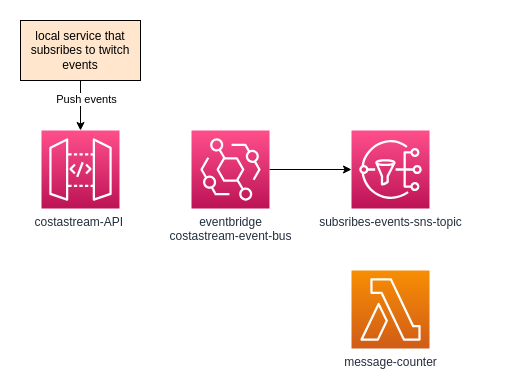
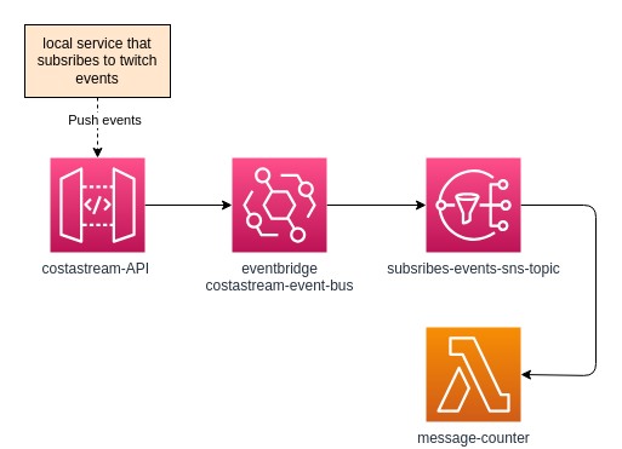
  <mxCell id="0" />
  <mxCell id="1" parent="0" />
+ <mxCell id="2" value="" style="edgeStyle=none;html=1;" parent="1" source="3" target="8" edge="1"><mxGeometry relative="1" as="geometry"><mxPoint x="80" y="260" as="targetPoint" /></mxGeometry></mxCell>
  <mxCell id="3" value="costastream-API&amp;nbsp;" style="sketch=0;points=[[0,0,0],[0.25,0,0],[0.5,0,0],[0.75,0,0],[1,0,0],[0,1,0],[0.25,1,0],[0.5,1,0],[0.75,1,0],[1,1,0],[0,0.25,0],[0,0.5,0],[0,0.75,0],[1,0.25,0],[1,0.5,0],[1,0.75,0]];outlineConnect=0;fontColor=#232F3E;gradientColor=#FF4F8B;gradientDirection=north;fillColor=#BC1356;strokeColor=#ffffff;dashed=0;verticalLabelPosition=bottom;verticalAlign=top;align=center;html=1;fontSize=12;fontStyle=0;aspect=fixed;shape=mxgraph.aws4.resourceIcon;resIcon=mxgraph.aws4.api_gateway;" parent="1" vertex="1"><mxGeometry x="41" y="130" width="78" height="78" as="geometry" /></mxCell>
- <mxCell id="4" style="edgeStyle=none;html=1;" parent="1" source="6" target="3" edge="1"><mxGeometry relative="1" as="geometry" /></mxCell>
+ <mxCell id="4" style="edgeStyle=none;html=1;dashed=1;" parent="1" source="6" target="3" edge="1"><mxGeometry relative="1" as="geometry" /></mxCell>
  <mxCell id="5" value="Push events" style="edgeLabel;html=1;align=center;verticalAlign=middle;resizable=0;points=[];" parent="4" vertex="1" connectable="0"><mxGeometry x="-0.183" y="-2" relative="1" as="geometry"><mxPoint x="7" y="-2" as="offset" /></mxGeometry></mxCell>
  <mxCell id="6" value="local service that subsribes to twitch events" style="rounded=0;whiteSpace=wrap;html=1;fillColor=#ffe6cc;" parent="1" vertex="1"><mxGeometry x="20" y="20" width="120" height="60" as="geometry" /></mxCell>
  <mxCell id="7" value="" style="edgeStyle=none;html=1;" parent="1" source="8" target="10" edge="1"><mxGeometry relative="1" as="geometry" /></mxCell>
  <mxCell id="8" value="eventbridge&lt;br&gt;costastream-event-bus" style="sketch=0;points=[[0,0,0],[0.25,0,0],[0.5,0,0],[0.75,0,0],[1,0,0],[0,1,0],[0.25,1,0],[0.5,1,0],[0.75,1,0],[1,1,0],[0,0.25,0],[0,0.5,0],[0,0.75,0],[1,0.25,0],[1,0.5,0],[1,0.75,0]];outlineConnect=0;fontColor=#232F3E;gradientColor=#FF4F8B;gradientDirection=north;fillColor=#BC1356;strokeColor=#ffffff;dashed=0;verticalLabelPosition=bottom;verticalAlign=top;align=center;html=1;fontSize=12;fontStyle=0;aspect=fixed;shape=mxgraph.aws4.resourceIcon;resIcon=mxgraph.aws4.eventbridge;" parent="1" vertex="1"><mxGeometry x="191" y="130" width="78" height="78" as="geometry" /></mxCell>
+ <mxCell id="9" style="edgeStyle=orthogonalEdgeStyle;html=1;entryX=1;entryY=0.5;entryDx=0;entryDy=0;entryPerimeter=0;" edge="1" parent="1" source="10" target="11"><mxGeometry relative="1" as="geometry"><mxPoint x="341" y="390" as="targetPoint" /><Array as="points"><mxPoint x="491" y="169" /><mxPoint x="491" y="310" /></Array></mxGeometry></mxCell>
  <mxCell id="10" value="subsribes-events-sns-topic" style="sketch=0;points=[[0,0,0],[0.25,0,0],[0.5,0,0],[0.75,0,0],[1,0,0],[0,1,0],[0.25,1,0],[0.5,1,0],[0.75,1,0],[1,1,0],[0,0.25,0],[0,0.5,0],[0,0.75,0],[1,0.25,0],[1,0.5,0],[1,0.75,0]];outlineConnect=0;fontColor=#232F3E;gradientColor=#FF4F8B;gradientDirection=north;fillColor=#BC1356;strokeColor=#ffffff;dashed=0;verticalLabelPosition=bottom;verticalAlign=top;align=center;html=1;fontSize=12;fontStyle=0;aspect=fixed;shape=mxgraph.aws4.resourceIcon;resIcon=mxgraph.aws4.sns;" parent="1" vertex="1"><mxGeometry x="351" y="130" width="78" height="78" as="geometry" /></mxCell>
  <mxCell id="11" value="message-counter" style="sketch=0;points=[[0,0,0],[0.25,0,0],[0.5,0,0],[0.75,0,0],[1,0,0],[0,1,0],[0.25,1,0],[0.5,1,0],[0.75,1,0],[1,1,0],[0,0.25,0],[0,0.5,0],[0,0.75,0],[1,0.25,0],[1,0.5,0],[1,0.75,0]];outlineConnect=0;fontColor=#232F3E;gradientColor=#F78E04;gradientDirection=north;fillColor=#D05C17;strokeColor=#ffffff;dashed=0;verticalLabelPosition=bottom;verticalAlign=top;align=center;html=1;fontSize=12;fontStyle=0;aspect=fixed;shape=mxgraph.aws4.resourceIcon;resIcon=mxgraph.aws4.lambda;" vertex="1" parent="1"><mxGeometry x="351" y="270" width="78" height="78" as="geometry" /></mxCell>
